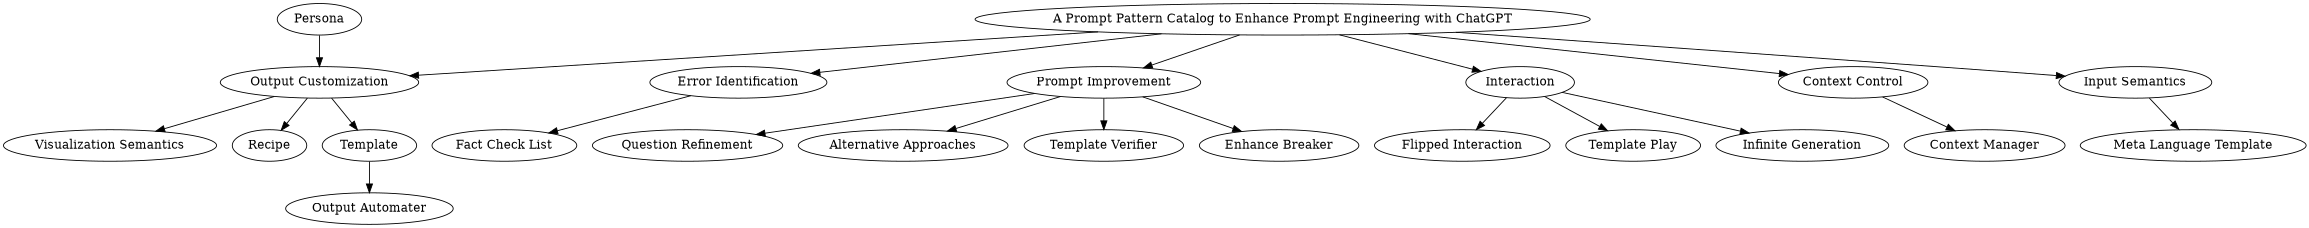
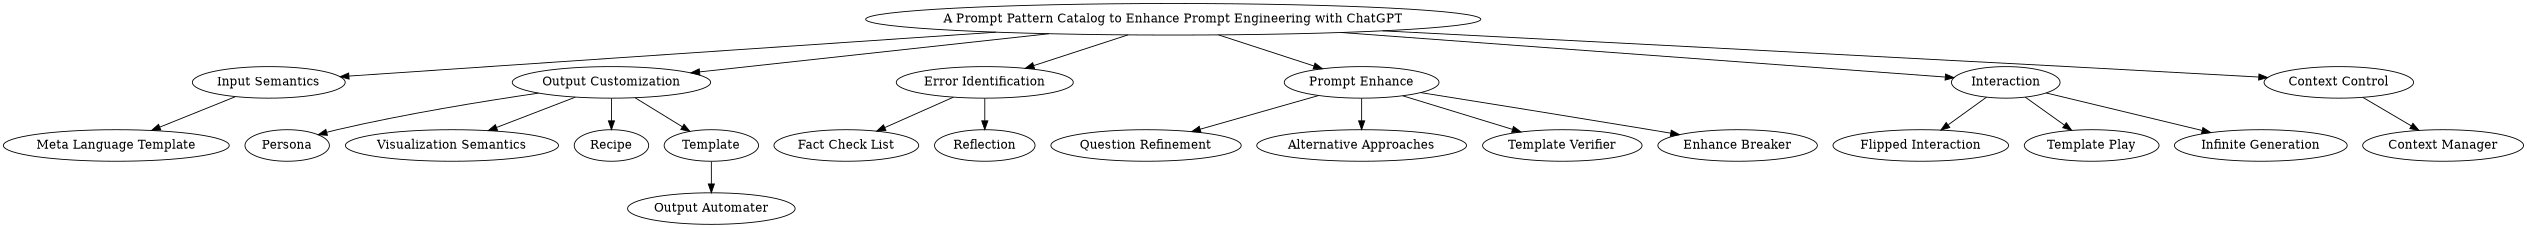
  digraph {
    "A Prompt Pattern Catalog to Enhance Prompt Engineering with ChatGPT"
    "Input Semantics"
    "Output Customization"
    "Error Identification"
-   "Prompt Improvement"
+   "Prompt Improvement" [label="Prompt Enhance"]
    Interaction
    "Context Control"
    n8 [label="Meta Language Template"]
    Persona
    n10 [label="Visualization Semantics"]
    Recipe
    Template
    "Fact Check List"
+   Reflection
    "Question Refinement"
    "Alternative Approaches"
    n17 [label="Template Verifier"]
    n18 [label="Enhance Breaker"]
    "Flipped Interaction"
    n20 [label="Template Play"]
    "Infinite Generation"
    "Context Manager"
    "Output Automater"
    "A Prompt Pattern Catalog to Enhance Prompt Engineering with ChatGPT" -> "Input Semantics"
    "A Prompt Pattern Catalog to Enhance Prompt Engineering with ChatGPT" -> "Output Customization"
    "A Prompt Pattern Catalog to Enhance Prompt Engineering with ChatGPT" -> "Error Identification"
    "A Prompt Pattern Catalog to Enhance Prompt Engineering with ChatGPT" -> "Prompt Improvement"
    "A Prompt Pattern Catalog to Enhance Prompt Engineering with ChatGPT" -> Interaction
    "A Prompt Pattern Catalog to Enhance Prompt Engineering with ChatGPT" -> "Context Control"
    "Input Semantics" -> n8
-   Persona -> "Output Customization"
+   "Output Customization" -> Persona
    "Output Customization" -> n10
    "Output Customization" -> Recipe
    "Output Customization" -> Template
    "Error Identification" -> "Fact Check List"
+   "Error Identification" -> Reflection
    "Prompt Improvement" -> "Question Refinement"
    "Prompt Improvement" -> "Alternative Approaches"
    "Prompt Improvement" -> n17
    "Prompt Improvement" -> n18
    Interaction -> "Flipped Interaction"
    Interaction -> n20
    Interaction -> "Infinite Generation"
    "Context Control" -> "Context Manager"
    Template -> "Output Automater"
  }
